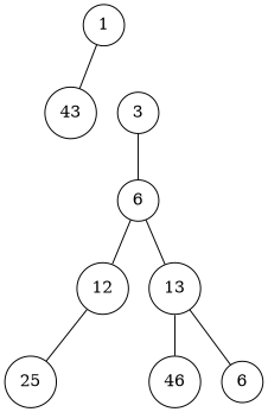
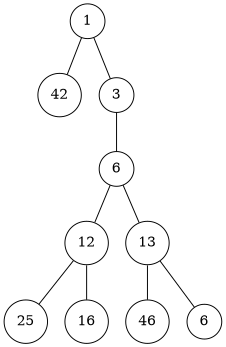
  graph {
    ordering=out
    node [shape=circle]
    1 [width=0.5]
-   n2 [label=43 width=0.5]
+   n2 [label=42 width=0.5]
    3 [width=0.5]
    6 [width=0.5]
    12 [width=0.5]
    13 [width=0.5]
    n7 [label=25 width=0.5]
+   n8 [label=16 width=0.5]
    n9 [label=46 width=0.5]
    n10 [label=6 width=0.5]
    1 -- n2
+   1 -- 3
    3 -- 6
    6 -- 12
    6 -- 13
    12 -- n7
+   12 -- n8
    13 -- n9
    13 -- n10
  }
